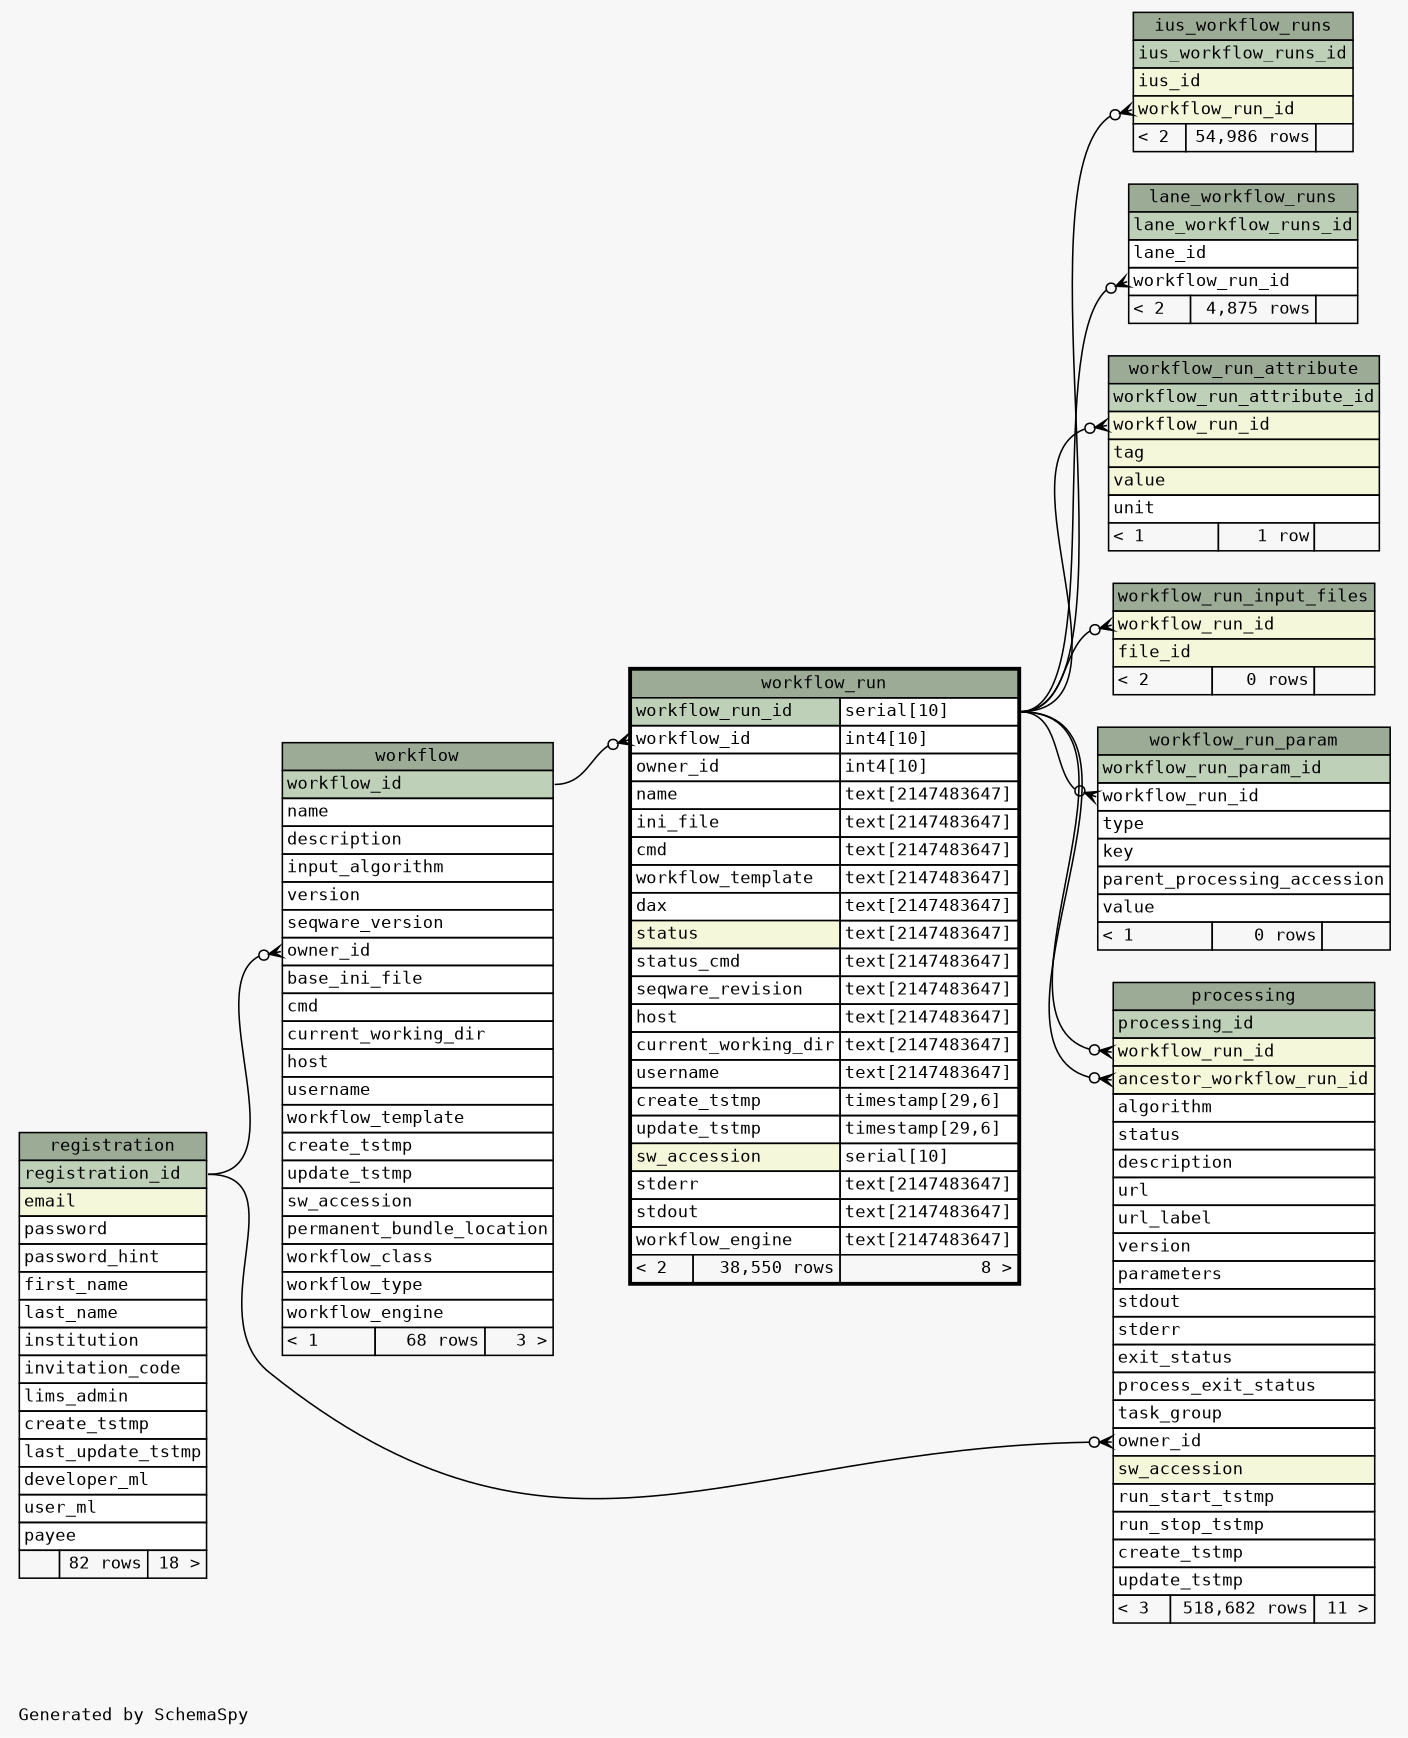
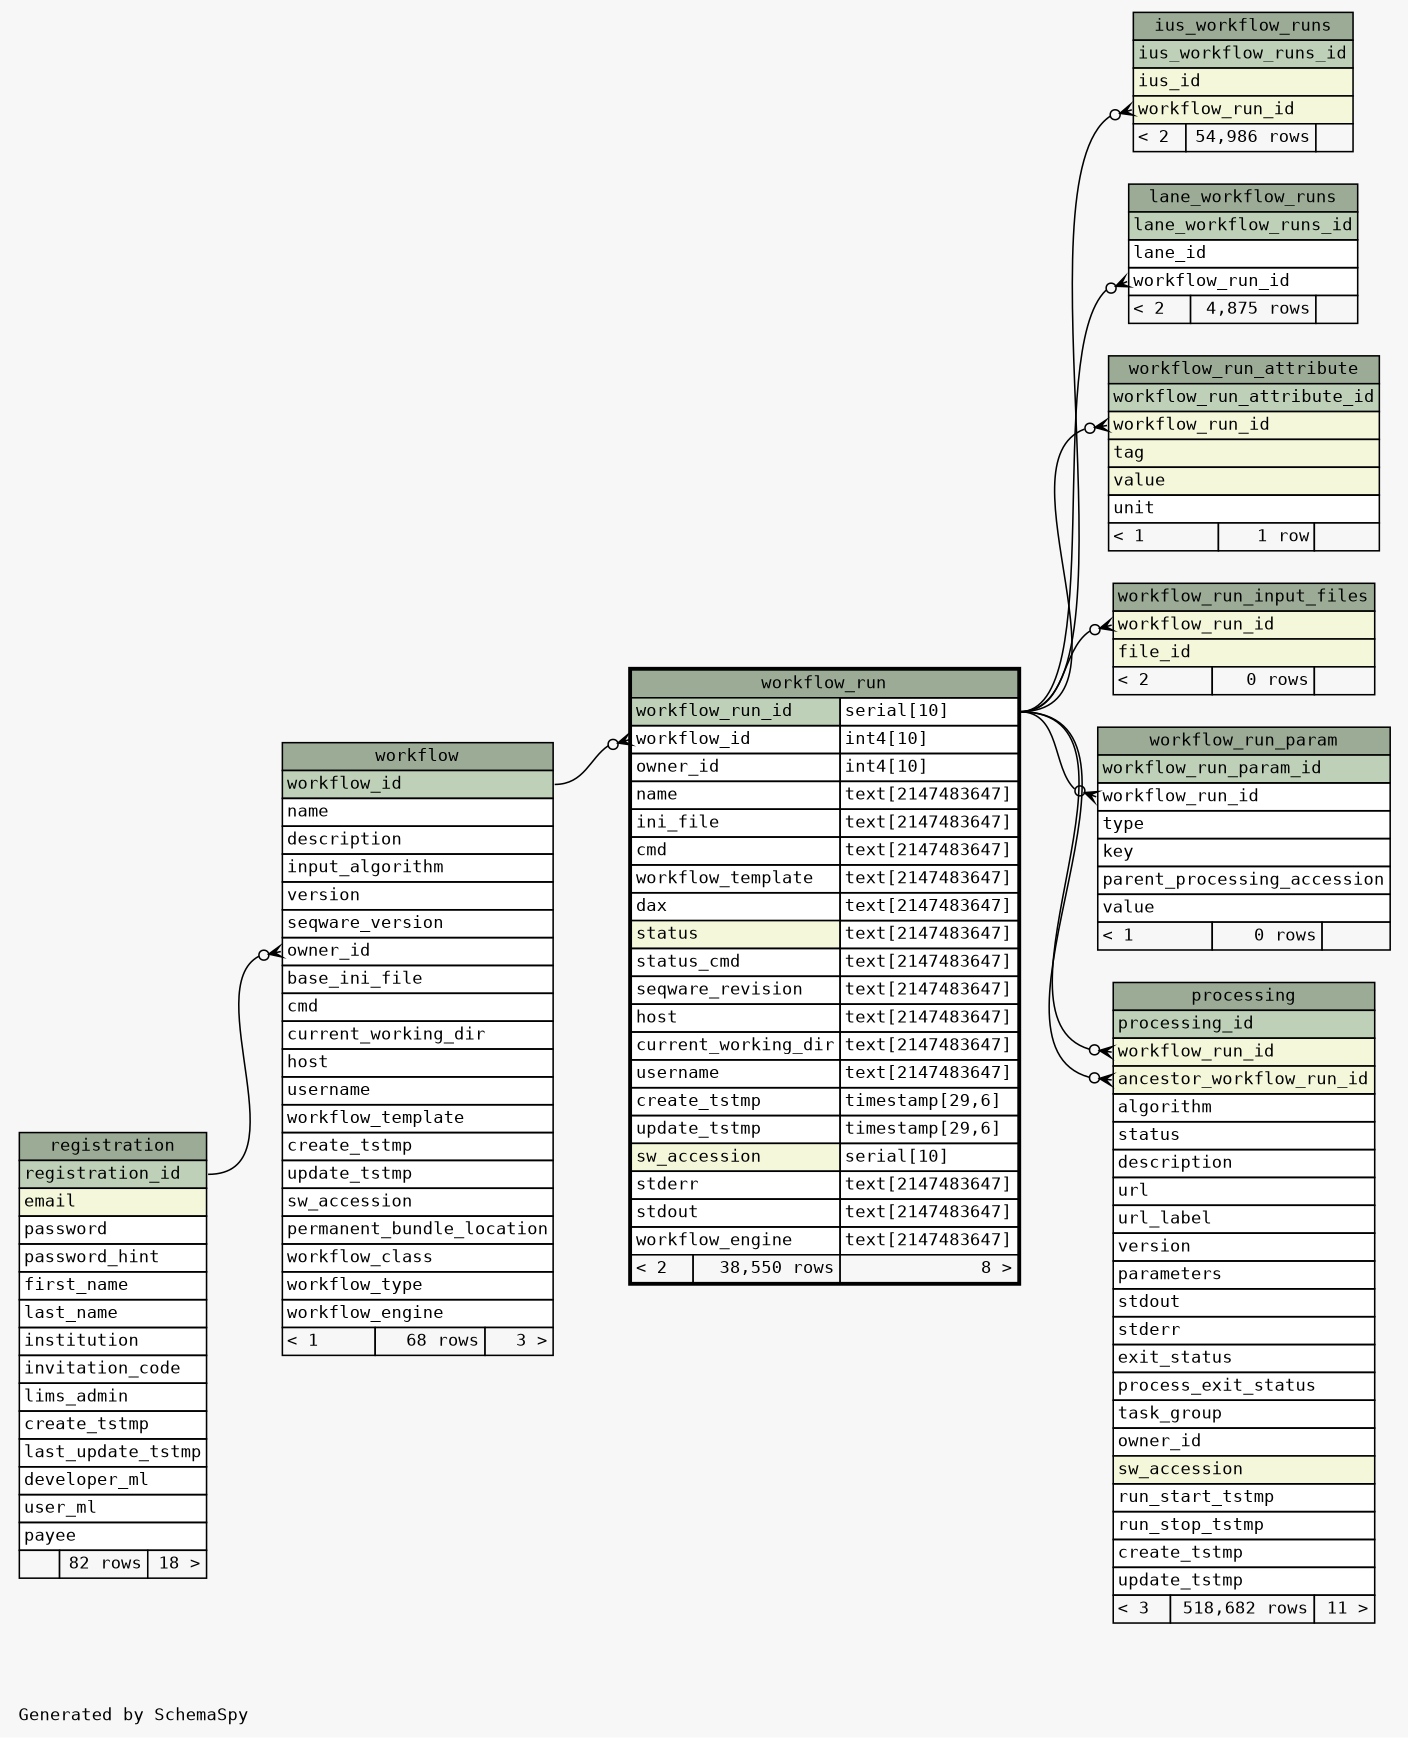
  digraph {
    bgcolor="#f7f7f7"
    fontname="DejaVu Sans Mono"
    fontsize=11
    label="\nGenerated by SchemaSpy"
    labeljust=l
    nodesep=0.18
    rankdir=RL
    ranksep=0.46
    node [fontname="DejaVu Sans Mono" fontsize=11 shape=plaintext]
    edge [arrowhead=none arrowsize=0.8 arrowtail=crowodot dir=back fontname="DejaVu Sans Mono" headport="workflow_run_id.type:e" tailport="workflow_run_id:w"]
    n1 [label=<     <TABLE BORDER="0" CELLBORDER="1" CELLSPACING="0" BGCOLOR="#ffffff">       <TR><TD COLSPAN="3" BGCOLOR="#9bab96" ALIGN="CENTER">ius_workflow_runs</TD></TR>       <TR><TD PORT="ius_workflow_runs_id" COLSPAN="3" BGCOLOR="#bed1b8" ALIGN="LEFT">ius_workflow_runs_id</TD></TR>       <TR><TD PORT="ius_id" COLSPAN="3" BGCOLOR="#f4f7da" ALIGN="LEFT">ius_id</TD></TR>       <TR><TD PORT="workflow_run_id" COLSPAN="3" BGCOLOR="#f4f7da" ALIGN="LEFT">workflow_run_id</TD></TR>       <TR><TD ALIGN="LEFT" BGCOLOR="#f7f7f7">&lt; 2</TD><TD ALIGN="RIGHT" BGCOLOR="#f7f7f7">54,986 rows</TD><TD ALIGN="RIGHT" BGCOLOR="#f7f7f7">  </TD></TR>     </TABLE>>]
    n2 [label=<     <TABLE BORDER="2" CELLBORDER="1" CELLSPACING="0" BGCOLOR="#ffffff">       <TR><TD COLSPAN="3" BGCOLOR="#9bab96" ALIGN="CENTER">workflow_run</TD></TR>       <TR><TD PORT="workflow_run_id" COLSPAN="2" BGCOLOR="#bed1b8" ALIGN="LEFT">workflow_run_id</TD><TD PORT="workflow_run_id.type" ALIGN="LEFT">serial[10]</TD></TR>       <TR><TD PORT="workflow_id" COLSPAN="2" ALIGN="LEFT">workflow_id</TD><TD PORT="workflow_id.type" ALIGN="LEFT">int4[10]</TD></TR>       <TR><TD PORT="owner_id" COLSPAN="2" ALIGN="LEFT">owner_id</TD><TD PORT="owner_id.type" ALIGN="LEFT">int4[10]</TD></TR>       <TR><TD PORT="name" COLSPAN="2" ALIGN="LEFT">name</TD><TD PORT="name.type" ALIGN="LEFT">text[2147483647]</TD></TR>       <TR><TD PORT="ini_file" COLSPAN="2" ALIGN="LEFT">ini_file</TD><TD PORT="ini_file.type" ALIGN="LEFT">text[2147483647]</TD></TR>       <TR><TD PORT="cmd" COLSPAN="2" ALIGN="LEFT">cmd</TD><TD PORT="cmd.type" ALIGN="LEFT">text[2147483647]</TD></TR>       <TR><TD PORT="workflow_template" COLSPAN="2" ALIGN="LEFT">workflow_template</TD><TD PORT="workflow_template.type" ALIGN="LEFT">text[2147483647]</TD></TR>       <TR><TD PORT="dax" COLSPAN="2" ALIGN="LEFT">dax</TD><TD PORT="dax.type" ALIGN="LEFT">text[2147483647]</TD></TR>       <TR><TD PORT="status" COLSPAN="2" BGCOLOR="#f4f7da" ALIGN="LEFT">status</TD><TD PORT="status.type" ALIGN="LEFT">text[2147483647]</TD></TR>       <TR><TD PORT="status_cmd" COLSPAN="2" ALIGN="LEFT">status_cmd</TD><TD PORT="status_cmd.type" ALIGN="LEFT">text[2147483647]</TD></TR>       <TR><TD PORT="seqware_revision" COLSPAN="2" ALIGN="LEFT">seqware_revision</TD><TD PORT="seqware_revision.type" ALIGN="LEFT">text[2147483647]</TD></TR>       <TR><TD PORT="host" COLSPAN="2" ALIGN="LEFT">host</TD><TD PORT="host.type" ALIGN="LEFT">text[2147483647]</TD></TR>       <TR><TD PORT="current_working_dir" COLSPAN="2" ALIGN="LEFT">current_working_dir</TD><TD PORT="current_working_dir.type" ALIGN="LEFT">text[2147483647]</TD></TR>       <TR><TD PORT="username" COLSPAN="2" ALIGN="LEFT">username</TD><TD PORT="username.type" ALIGN="LEFT">text[2147483647]</TD></TR>       <TR><TD PORT="create_tstmp" COLSPAN="2" ALIGN="LEFT">create_tstmp</TD><TD PORT="create_tstmp.type" ALIGN="LEFT">timestamp[29,6]</TD></TR>       <TR><TD PORT="update_tstmp" COLSPAN="2" ALIGN="LEFT">update_tstmp</TD><TD PORT="update_tstmp.type" ALIGN="LEFT">timestamp[29,6]</TD></TR>       <TR><TD PORT="sw_accession" COLSPAN="2" BGCOLOR="#f4f7da" ALIGN="LEFT">sw_accession</TD><TD PORT="sw_accession.type" ALIGN="LEFT">serial[10]</TD></TR>       <TR><TD PORT="stderr" COLSPAN="2" ALIGN="LEFT">stderr</TD><TD PORT="stderr.type" ALIGN="LEFT">text[2147483647]</TD></TR>       <TR><TD PORT="stdout" COLSPAN="2" ALIGN="LEFT">stdout</TD><TD PORT="stdout.type" ALIGN="LEFT">text[2147483647]</TD></TR>       <TR><TD PORT="workflow_engine" COLSPAN="2" ALIGN="LEFT">workflow_engine</TD><TD PORT="workflow_engine.type" ALIGN="LEFT">text[2147483647]</TD></TR>       <TR><TD ALIGN="LEFT" BGCOLOR="#f7f7f7">&lt; 2</TD><TD ALIGN="RIGHT" BGCOLOR="#f7f7f7">38,550 rows</TD><TD ALIGN="RIGHT" BGCOLOR="#f7f7f7">8 &gt;</TD></TR>     </TABLE>>]
    n3 [label=<     <TABLE BORDER="0" CELLBORDER="1" CELLSPACING="0" BGCOLOR="#ffffff">       <TR><TD COLSPAN="3" BGCOLOR="#9bab96" ALIGN="CENTER">workflow</TD></TR>       <TR><TD PORT="workflow_id" COLSPAN="3" BGCOLOR="#bed1b8" ALIGN="LEFT">workflow_id</TD></TR>       <TR><TD PORT="name" COLSPAN="3" ALIGN="LEFT">name</TD></TR>       <TR><TD PORT="description" COLSPAN="3" ALIGN="LEFT">description</TD></TR>       <TR><TD PORT="input_algorithm" COLSPAN="3" ALIGN="LEFT">input_algorithm</TD></TR>       <TR><TD PORT="version" COLSPAN="3" ALIGN="LEFT">version</TD></TR>       <TR><TD PORT="seqware_version" COLSPAN="3" ALIGN="LEFT">seqware_version</TD></TR>       <TR><TD PORT="owner_id" COLSPAN="3" ALIGN="LEFT">owner_id</TD></TR>       <TR><TD PORT="base_ini_file" COLSPAN="3" ALIGN="LEFT">base_ini_file</TD></TR>       <TR><TD PORT="cmd" COLSPAN="3" ALIGN="LEFT">cmd</TD></TR>       <TR><TD PORT="current_working_dir" COLSPAN="3" ALIGN="LEFT">current_working_dir</TD></TR>       <TR><TD PORT="host" COLSPAN="3" ALIGN="LEFT">host</TD></TR>       <TR><TD PORT="username" COLSPAN="3" ALIGN="LEFT">username</TD></TR>       <TR><TD PORT="workflow_template" COLSPAN="3" ALIGN="LEFT">workflow_template</TD></TR>       <TR><TD PORT="create_tstmp" COLSPAN="3" ALIGN="LEFT">create_tstmp</TD></TR>       <TR><TD PORT="update_tstmp" COLSPAN="3" ALIGN="LEFT">update_tstmp</TD></TR>       <TR><TD PORT="sw_accession" COLSPAN="3" ALIGN="LEFT">sw_accession</TD></TR>       <TR><TD PORT="permanent_bundle_location" COLSPAN="3" ALIGN="LEFT">permanent_bundle_location</TD></TR>       <TR><TD PORT="workflow_class" COLSPAN="3" ALIGN="LEFT">workflow_class</TD></TR>       <TR><TD PORT="workflow_type" COLSPAN="3" ALIGN="LEFT">workflow_type</TD></TR>       <TR><TD PORT="workflow_engine" COLSPAN="3" ALIGN="LEFT">workflow_engine</TD></TR>       <TR><TD ALIGN="LEFT" BGCOLOR="#f7f7f7">&lt; 1</TD><TD ALIGN="RIGHT" BGCOLOR="#f7f7f7">68 rows</TD><TD ALIGN="RIGHT" BGCOLOR="#f7f7f7">3 &gt;</TD></TR>     </TABLE>>]
    n4 [label=<     <TABLE BORDER="0" CELLBORDER="1" CELLSPACING="0" BGCOLOR="#ffffff">       <TR><TD COLSPAN="3" BGCOLOR="#9bab96" ALIGN="CENTER">registration</TD></TR>       <TR><TD PORT="registration_id" COLSPAN="3" BGCOLOR="#bed1b8" ALIGN="LEFT">registration_id</TD></TR>       <TR><TD PORT="email" COLSPAN="3" BGCOLOR="#f4f7da" ALIGN="LEFT">email</TD></TR>       <TR><TD PORT="password" COLSPAN="3" ALIGN="LEFT">password</TD></TR>       <TR><TD PORT="password_hint" COLSPAN="3" ALIGN="LEFT">password_hint</TD></TR>       <TR><TD PORT="first_name" COLSPAN="3" ALIGN="LEFT">first_name</TD></TR>       <TR><TD PORT="last_name" COLSPAN="3" ALIGN="LEFT">last_name</TD></TR>       <TR><TD PORT="institution" COLSPAN="3" ALIGN="LEFT">institution</TD></TR>       <TR><TD PORT="invitation_code" COLSPAN="3" ALIGN="LEFT">invitation_code</TD></TR>       <TR><TD PORT="lims_admin" COLSPAN="3" ALIGN="LEFT">lims_admin</TD></TR>       <TR><TD PORT="create_tstmp" COLSPAN="3" ALIGN="LEFT">create_tstmp</TD></TR>       <TR><TD PORT="last_update_tstmp" COLSPAN="3" ALIGN="LEFT">last_update_tstmp</TD></TR>       <TR><TD PORT="developer_ml" COLSPAN="3" ALIGN="LEFT">developer_ml</TD></TR>       <TR><TD PORT="user_ml" COLSPAN="3" ALIGN="LEFT">user_ml</TD></TR>       <TR><TD PORT="payee" COLSPAN="3" ALIGN="LEFT">payee</TD></TR>       <TR><TD ALIGN="LEFT" BGCOLOR="#f7f7f7">  </TD><TD ALIGN="RIGHT" BGCOLOR="#f7f7f7">82 rows</TD><TD ALIGN="RIGHT" BGCOLOR="#f7f7f7">18 &gt;</TD></TR>     </TABLE>>]
    n5 [label=<     <TABLE BORDER="0" CELLBORDER="1" CELLSPACING="0" BGCOLOR="#ffffff">       <TR><TD COLSPAN="3" BGCOLOR="#9bab96" ALIGN="CENTER">lane_workflow_runs</TD></TR>       <TR><TD PORT="lane_workflow_runs_id" COLSPAN="3" BGCOLOR="#bed1b8" ALIGN="LEFT">lane_workflow_runs_id</TD></TR>       <TR><TD PORT="lane_id" COLSPAN="3" ALIGN="LEFT">lane_id</TD></TR>       <TR><TD PORT="workflow_run_id" COLSPAN="3" ALIGN="LEFT">workflow_run_id</TD></TR>       <TR><TD ALIGN="LEFT" BGCOLOR="#f7f7f7">&lt; 2</TD><TD ALIGN="RIGHT" BGCOLOR="#f7f7f7">4,875 rows</TD><TD ALIGN="RIGHT" BGCOLOR="#f7f7f7">  </TD></TR>     </TABLE>>]
    n6 [label=<     <TABLE BORDER="0" CELLBORDER="1" CELLSPACING="0" BGCOLOR="#ffffff">       <TR><TD COLSPAN="3" BGCOLOR="#9bab96" ALIGN="CENTER">processing</TD></TR>       <TR><TD PORT="processing_id" COLSPAN="3" BGCOLOR="#bed1b8" ALIGN="LEFT">processing_id</TD></TR>       <TR><TD PORT="workflow_run_id" COLSPAN="3" BGCOLOR="#f4f7da" ALIGN="LEFT">workflow_run_id</TD></TR>       <TR><TD PORT="ancestor_workflow_run_id" COLSPAN="3" BGCOLOR="#f4f7da" ALIGN="LEFT">ancestor_workflow_run_id</TD></TR>       <TR><TD PORT="algorithm" COLSPAN="3" ALIGN="LEFT">algorithm</TD></TR>       <TR><TD PORT="status" COLSPAN="3" ALIGN="LEFT">status</TD></TR>       <TR><TD PORT="description" COLSPAN="3" ALIGN="LEFT">description</TD></TR>       <TR><TD PORT="url" COLSPAN="3" ALIGN="LEFT">url</TD></TR>       <TR><TD PORT="url_label" COLSPAN="3" ALIGN="LEFT">url_label</TD></TR>       <TR><TD PORT="version" COLSPAN="3" ALIGN="LEFT">version</TD></TR>       <TR><TD PORT="parameters" COLSPAN="3" ALIGN="LEFT">parameters</TD></TR>       <TR><TD PORT="stdout" COLSPAN="3" ALIGN="LEFT">stdout</TD></TR>       <TR><TD PORT="stderr" COLSPAN="3" ALIGN="LEFT">stderr</TD></TR>       <TR><TD PORT="exit_status" COLSPAN="3" ALIGN="LEFT">exit_status</TD></TR>       <TR><TD PORT="process_exit_status" COLSPAN="3" ALIGN="LEFT">process_exit_status</TD></TR>       <TR><TD PORT="task_group" COLSPAN="3" ALIGN="LEFT">task_group</TD></TR>       <TR><TD PORT="owner_id" COLSPAN="3" ALIGN="LEFT">owner_id</TD></TR>       <TR><TD PORT="sw_accession" COLSPAN="3" BGCOLOR="#f4f7da" ALIGN="LEFT">sw_accession</TD></TR>       <TR><TD PORT="run_start_tstmp" COLSPAN="3" ALIGN="LEFT">run_start_tstmp</TD></TR>       <TR><TD PORT="run_stop_tstmp" COLSPAN="3" ALIGN="LEFT">run_stop_tstmp</TD></TR>       <TR><TD PORT="create_tstmp" COLSPAN="3" ALIGN="LEFT">create_tstmp</TD></TR>       <TR><TD PORT="update_tstmp" COLSPAN="3" ALIGN="LEFT">update_tstmp</TD></TR>       <TR><TD ALIGN="LEFT" BGCOLOR="#f7f7f7">&lt; 3</TD><TD ALIGN="RIGHT" BGCOLOR="#f7f7f7">518,682 rows</TD><TD ALIGN="RIGHT" BGCOLOR="#f7f7f7">11 &gt;</TD></TR>     </TABLE>>]
    n7 [label=<     <TABLE BORDER="0" CELLBORDER="1" CELLSPACING="0" BGCOLOR="#ffffff">       <TR><TD COLSPAN="3" BGCOLOR="#9bab96" ALIGN="CENTER">workflow_run_attribute</TD></TR>       <TR><TD PORT="workflow_run_attribute_id" COLSPAN="3" BGCOLOR="#bed1b8" ALIGN="LEFT">workflow_run_attribute_id</TD></TR>       <TR><TD PORT="workflow_run_id" COLSPAN="3" BGCOLOR="#f4f7da" ALIGN="LEFT">workflow_run_id</TD></TR>       <TR><TD PORT="tag" COLSPAN="3" BGCOLOR="#f4f7da" ALIGN="LEFT">tag</TD></TR>       <TR><TD PORT="value" COLSPAN="3" BGCOLOR="#f4f7da" ALIGN="LEFT">value</TD></TR>       <TR><TD PORT="unit" COLSPAN="3" ALIGN="LEFT">unit</TD></TR>       <TR><TD ALIGN="LEFT" BGCOLOR="#f7f7f7">&lt; 1</TD><TD ALIGN="RIGHT" BGCOLOR="#f7f7f7">1 row</TD><TD ALIGN="RIGHT" BGCOLOR="#f7f7f7">  </TD></TR>     </TABLE>>]
    n8 [label=<     <TABLE BORDER="0" CELLBORDER="1" CELLSPACING="0" BGCOLOR="#ffffff">       <TR><TD COLSPAN="3" BGCOLOR="#9bab96" ALIGN="CENTER">workflow_run_input_files</TD></TR>       <TR><TD PORT="workflow_run_id" COLSPAN="3" BGCOLOR="#f4f7da" ALIGN="LEFT">workflow_run_id</TD></TR>       <TR><TD PORT="file_id" COLSPAN="3" BGCOLOR="#f4f7da" ALIGN="LEFT">file_id</TD></TR>       <TR><TD ALIGN="LEFT" BGCOLOR="#f7f7f7">&lt; 2</TD><TD ALIGN="RIGHT" BGCOLOR="#f7f7f7">0 rows</TD><TD ALIGN="RIGHT" BGCOLOR="#f7f7f7">  </TD></TR>     </TABLE>>]
    n9 [label=<     <TABLE BORDER="0" CELLBORDER="1" CELLSPACING="0" BGCOLOR="#ffffff">       <TR><TD COLSPAN="3" BGCOLOR="#9bab96" ALIGN="CENTER">workflow_run_param</TD></TR>       <TR><TD PORT="workflow_run_param_id" COLSPAN="3" BGCOLOR="#bed1b8" ALIGN="LEFT">workflow_run_param_id</TD></TR>       <TR><TD PORT="workflow_run_id" COLSPAN="3" ALIGN="LEFT">workflow_run_id</TD></TR>       <TR><TD PORT="type" COLSPAN="3" ALIGN="LEFT">type</TD></TR>       <TR><TD PORT="key" COLSPAN="3" ALIGN="LEFT">key</TD></TR>       <TR><TD PORT="parent_processing_accession" COLSPAN="3" ALIGN="LEFT">parent_processing_accession</TD></TR>       <TR><TD PORT="value" COLSPAN="3" ALIGN="LEFT">value</TD></TR>       <TR><TD ALIGN="LEFT" BGCOLOR="#f7f7f7">&lt; 1</TD><TD ALIGN="RIGHT" BGCOLOR="#f7f7f7">0 rows</TD><TD ALIGN="RIGHT" BGCOLOR="#f7f7f7">  </TD></TR>     </TABLE>>]
    n1 -> n2
    n2 -> n3 [headport="workflow_id:e" tailport="workflow_id:w"]
    n3 -> n4 [headport="registration_id:e" tailport="owner_id:w"]
    n5 -> n2
    n6 -> n2 [tailport="ancestor_workflow_run_id:w"]
    n6 -> n2
-   n6 -> n4 [headport="registration_id:e" tailport="owner_id:w"]
    n7 -> n2
    n8 -> n2
    n9 -> n2
  }
